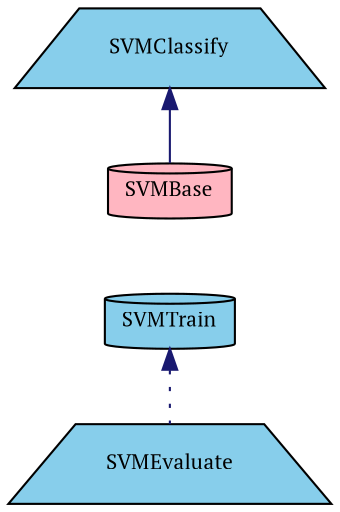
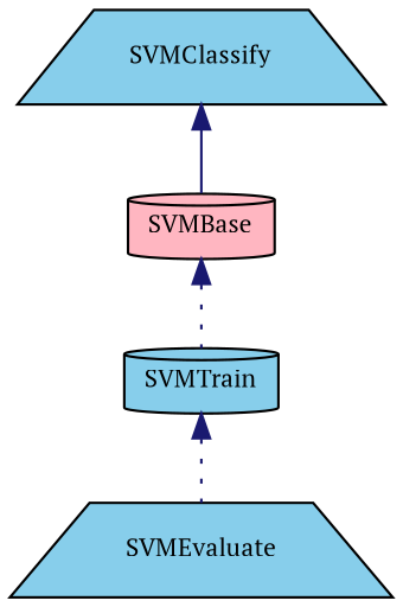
  digraph {
    fontname="PT Serif"
    node [color=black fillcolor=skyblue fontname="PT Serif" fontsize=10 shape=cylinder style=filled]
    edge [color=midnightblue dir=back fontname="PT Serif" fontsize=10 labelfontname=Helvetica labelfontsize=10 style=dotted]
    n1 [fillcolor=lightpink fontcolor=black height=0.2 label=SVMBase width=0.4]
    n2 [height=0.2 label=SVMTrain width=0.4]
    n3 [height=0.2 label=SVMClassify shape=trapezium width=0.4]
    n4 [height=0.2 label=SVMEvaluate shape=trapezium width=0.4]
+   n1 -> n2
    n2 -> n4
    n3 -> n1 [style=solid]
  }
